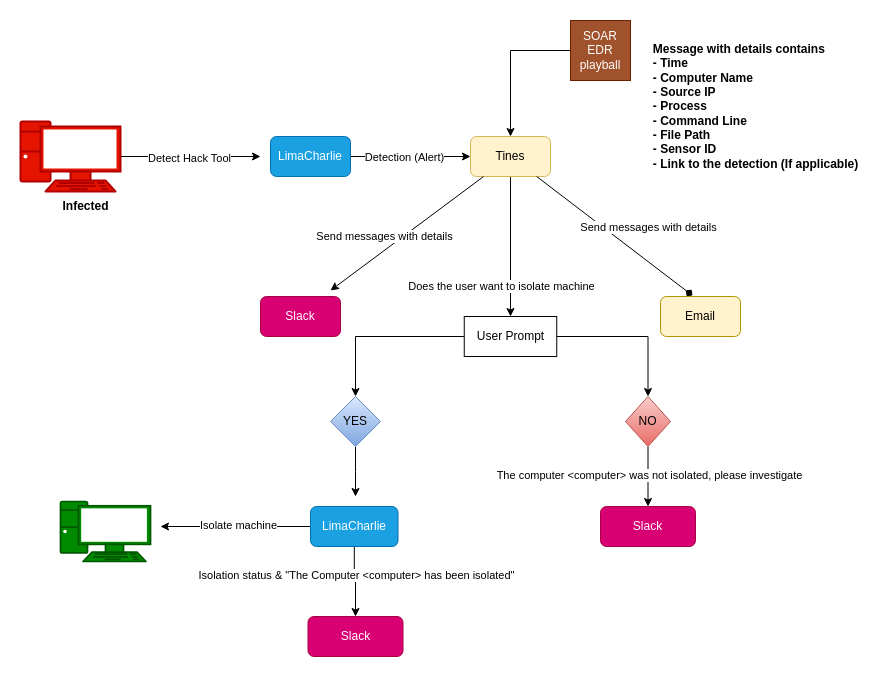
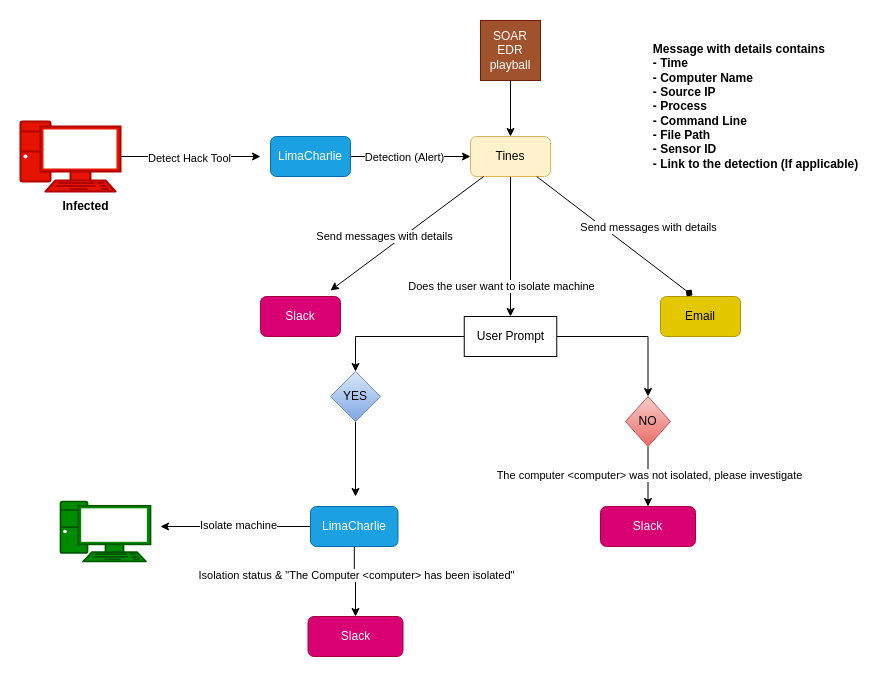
  <mxCell id="0" />
  <mxCell id="1" parent="0" />
  <mxCell id="2" style="edgeStyle=orthogonalEdgeStyle;rounded=0;orthogonalLoop=1;jettySize=auto;html=1;entryX=0.5;entryY=0;entryDx=0;entryDy=0;" edge="1" parent="1" source="3" target="6"><mxGeometry relative="1" as="geometry" /></mxCell>
- <mxCell id="3" value="SOAR EDR playball" style="whiteSpace=wrap;html=1;aspect=fixed;fillColor=#a0522d;fontColor=#ffffff;strokeColor=#6D1F00;" vertex="1" parent="1"><mxGeometry x="570" y="20" width="60" height="60" as="geometry" /></mxCell>
+ <mxCell id="3" value="SOAR EDR playball" style="whiteSpace=wrap;html=1;aspect=fixed;fillColor=#a0522d;fontColor=#ffffff;strokeColor=#6D1F00;" vertex="1" parent="1"><mxGeometry x="480" y="20" width="60" height="60" as="geometry" /></mxCell>
  <mxCell id="4" style="edgeStyle=orthogonalEdgeStyle;rounded=0;orthogonalLoop=1;jettySize=auto;html=1;entryX=0.5;entryY=0;entryDx=0;entryDy=0;" edge="1" parent="1" source="6" target="14"><mxGeometry relative="1" as="geometry"><mxPoint x="510" y="296" as="targetPoint" /></mxGeometry></mxCell>
  <mxCell id="5" value="Does the user want to isolate machine" style="edgeLabel;html=1;align=center;verticalAlign=middle;resizable=0;points=[];" vertex="1" connectable="0" parent="4"><mxGeometry x="0.469" y="1" relative="1" as="geometry"><mxPoint x="-11" y="6" as="offset" /></mxGeometry></mxCell>
  <mxCell id="6" value="Tines" style="rounded=1;whiteSpace=wrap;html=1;fillColor=#fff2cc;strokeColor=#d6b656;" vertex="1" parent="1"><mxGeometry x="470" y="136" width="80" height="40" as="geometry" /></mxCell>
- <mxCell id="7" value="Email" style="rounded=1;whiteSpace=wrap;html=1;fillColor=#fff2cc;fontColor=#000000;strokeColor=#B09500;" vertex="1" parent="1"><mxGeometry x="660" y="296" width="80" height="40" as="geometry" /></mxCell>
+ <mxCell id="7" value="Email" style="rounded=1;whiteSpace=wrap;html=1;fillColor=#e3c800;fontColor=#000000;strokeColor=#B09500;" vertex="1" parent="1"><mxGeometry x="660" y="296" width="80" height="40" as="geometry" /></mxCell>
  <mxCell id="8" value="Slack" style="rounded=1;whiteSpace=wrap;html=1;fillColor=#d80073;strokeColor=#A50040;fontColor=#ffffff;" vertex="1" parent="1"><mxGeometry x="260" y="296" width="80" height="40" as="geometry" /></mxCell>
  <mxCell id="9" style="edgeStyle=orthogonalEdgeStyle;rounded=0;orthogonalLoop=1;jettySize=auto;html=1;entryX=0;entryY=0.5;entryDx=0;entryDy=0;" edge="1" parent="1" source="11" target="6"><mxGeometry relative="1" as="geometry" /></mxCell>
  <mxCell id="10" value="Detection (Alert)" style="edgeLabel;html=1;align=center;verticalAlign=middle;resizable=0;points=[];" vertex="1" connectable="0" parent="9"><mxGeometry x="-0.371" y="2" relative="1" as="geometry"><mxPoint x="15" y="2" as="offset" /></mxGeometry></mxCell>
  <mxCell id="11" value="LimaCharlie" style="rounded=1;whiteSpace=wrap;html=1;fillColor=#1ba1e2;strokeColor=#006EAF;fontColor=#ffffff;" vertex="1" parent="1"><mxGeometry x="270" y="136" width="80" height="40" as="geometry" /></mxCell>
  <mxCell id="12" style="edgeStyle=orthogonalEdgeStyle;rounded=0;orthogonalLoop=1;jettySize=auto;html=1;entryX=0.5;entryY=0;entryDx=0;entryDy=0;" edge="1" parent="1" source="14" target="19"><mxGeometry relative="1" as="geometry" /></mxCell>
  <mxCell id="13" style="edgeStyle=orthogonalEdgeStyle;rounded=0;orthogonalLoop=1;jettySize=auto;html=1;entryX=0.5;entryY=0;entryDx=0;entryDy=0;" edge="1" parent="1" source="14" target="22"><mxGeometry relative="1" as="geometry" /></mxCell>
  <mxCell id="14" value="User Prompt" style="rounded=0;whiteSpace=wrap;html=1;" vertex="1" parent="1"><mxGeometry x="463.75" y="316" width="92.5" height="40" as="geometry" /></mxCell>
  <mxCell id="15" style="edgeStyle=orthogonalEdgeStyle;rounded=0;orthogonalLoop=1;jettySize=auto;html=1;" edge="1" parent="1" source="17"><mxGeometry relative="1" as="geometry"><mxPoint x="260" y="156" as="targetPoint" /></mxGeometry></mxCell>
  <mxCell id="16" value="Detect Hack Tool" style="edgeLabel;html=1;align=center;verticalAlign=middle;resizable=0;points=[];" vertex="1" connectable="0" parent="15"><mxGeometry x="-0.035" y="-1" relative="1" as="geometry"><mxPoint as="offset" /></mxGeometry></mxCell>
  <mxCell id="17" value="" style="fontColor=#ffffff;verticalAlign=top;verticalLabelPosition=bottom;labelPosition=center;align=center;html=1;outlineConnect=0;fillColor=#e51400;strokeColor=#B20000;gradientDirection=north;strokeWidth=2;shape=mxgraph.networks.pc;" vertex="1" parent="1"><mxGeometry x="20" y="121" width="100" height="70" as="geometry" /></mxCell>
  <mxCell id="18" style="edgeStyle=orthogonalEdgeStyle;rounded=0;orthogonalLoop=1;jettySize=auto;html=1;" edge="1" parent="1" source="19"><mxGeometry relative="1" as="geometry"><mxPoint x="355" y="496" as="targetPoint" /></mxGeometry></mxCell>
- <mxCell id="19" value="YES" style="rhombus;whiteSpace=wrap;html=1;fillColor=#dae8fc;strokeColor=#6c8ebf;gradientColor=#7ea6e0;" vertex="1" parent="1"><mxGeometry x="330" y="396" width="50" height="50" as="geometry" /></mxCell>
+ <mxCell id="19" value="YES" style="rhombus;whiteSpace=wrap;html=1;fillColor=#dae8fc;strokeColor=#6c8ebf;gradientColor=#7ea6e0;" vertex="1" parent="1"><mxGeometry x="330" y="371" width="50" height="50" as="geometry" /></mxCell>
  <mxCell id="20" style="edgeStyle=orthogonalEdgeStyle;rounded=0;orthogonalLoop=1;jettySize=auto;html=1;entryX=0.5;entryY=0;entryDx=0;entryDy=0;" edge="1" parent="1" source="22" target="23"><mxGeometry relative="1" as="geometry" /></mxCell>
  <mxCell id="21" value="The computer &amp;lt;computer&amp;gt; was not isolated, please investigate" style="edgeLabel;html=1;align=center;verticalAlign=middle;resizable=0;points=[];" vertex="1" connectable="0" parent="20"><mxGeometry x="-0.067" y="1" relative="1" as="geometry"><mxPoint as="offset" /></mxGeometry></mxCell>
  <mxCell id="22" value="NO" style="rhombus;whiteSpace=wrap;html=1;fillColor=#f8cecc;gradientColor=#ea6b66;strokeColor=#b85450;" vertex="1" parent="1"><mxGeometry x="625" y="396" width="45" height="50" as="geometry" /></mxCell>
  <mxCell id="23" value="Slack" style="rounded=1;whiteSpace=wrap;html=1;fillColor=#d80073;fontColor=#ffffff;strokeColor=#A50040;" vertex="1" parent="1"><mxGeometry x="600" y="506" width="95" height="40" as="geometry" /></mxCell>
  <mxCell id="24" value="Slack" style="rounded=1;whiteSpace=wrap;html=1;fillColor=#d80073;fontColor=#ffffff;strokeColor=#A50040;" vertex="1" parent="1"><mxGeometry x="307.5" y="616" width="95" height="40" as="geometry" /></mxCell>
  <mxCell id="25" style="edgeStyle=orthogonalEdgeStyle;rounded=0;orthogonalLoop=1;jettySize=auto;html=1;entryX=0.5;entryY=0;entryDx=0;entryDy=0;" edge="1" parent="1" source="29" target="24"><mxGeometry relative="1" as="geometry" /></mxCell>
  <mxCell id="26" value="Isolation status &amp;amp; &quot;The Computer &amp;lt;computer&amp;gt; has been isolated&quot;" style="edgeLabel;html=1;align=center;verticalAlign=middle;resizable=0;points=[];" vertex="1" connectable="0" parent="25"><mxGeometry x="-0.2" y="2" relative="1" as="geometry"><mxPoint as="offset" /></mxGeometry></mxCell>
  <mxCell id="27" style="edgeStyle=orthogonalEdgeStyle;rounded=0;orthogonalLoop=1;jettySize=auto;html=1;" edge="1" parent="1" source="29"><mxGeometry relative="1" as="geometry"><mxPoint x="160" y="526" as="targetPoint" /></mxGeometry></mxCell>
  <mxCell id="28" value="Isolate machine" style="edgeLabel;html=1;align=center;verticalAlign=middle;resizable=0;points=[];" vertex="1" connectable="0" parent="27"><mxGeometry x="0.555" y="-2" relative="1" as="geometry"><mxPoint x="44" as="offset" /></mxGeometry></mxCell>
  <mxCell id="29" value="LimaCharlie" style="rounded=1;whiteSpace=wrap;html=1;fillColor=#1ba1e2;strokeColor=#006EAF;fontColor=#ffffff;" vertex="1" parent="1"><mxGeometry x="310" y="506" width="87.5" height="40" as="geometry" /></mxCell>
  <mxCell id="30" value="" style="fontColor=#ffffff;verticalAlign=top;verticalLabelPosition=bottom;labelPosition=center;align=center;html=1;outlineConnect=0;fillColor=#008a00;strokeColor=#005700;gradientDirection=north;strokeWidth=2;shape=mxgraph.networks.pc;" vertex="1" parent="1"><mxGeometry x="60" y="501" width="90" height="60" as="geometry" /></mxCell>
  <mxCell id="31" style="rounded=0;orthogonalLoop=1;jettySize=auto;html=1;entryX=0.4;entryY=-0.025;entryDx=0;entryDy=0;entryPerimeter=0;endArrow=diamond;" edge="1" parent="1" source="6" target="7"><mxGeometry relative="1" as="geometry" /></mxCell>
  <mxCell id="32" value="Send messages with details" style="edgeLabel;html=1;align=center;verticalAlign=middle;resizable=0;points=[];" vertex="1" connectable="0" parent="31"><mxGeometry x="-0.176" relative="1" as="geometry"><mxPoint x="47" y="1" as="offset" /></mxGeometry></mxCell>
  <mxCell id="33" value="&lt;b&gt;Infected&lt;/b&gt;" style="text;html=1;align=center;verticalAlign=middle;resizable=0;points=[];autosize=1;strokeColor=none;fillColor=none;" vertex="1" parent="1"><mxGeometry x="50" y="191" width="70" height="30" as="geometry" /></mxCell>
  <mxCell id="34" style="rounded=0;orthogonalLoop=1;jettySize=auto;html=1;entryX=0.875;entryY=-0.15;entryDx=0;entryDy=0;entryPerimeter=0;" edge="1" parent="1" source="6" target="8"><mxGeometry relative="1" as="geometry" /></mxCell>
  <mxCell id="35" value="Send messages with details" style="edgeLabel;html=1;align=center;verticalAlign=middle;resizable=0;points=[];" vertex="1" connectable="0" parent="34"><mxGeometry x="0.048" relative="1" as="geometry"><mxPoint x="-19" as="offset" /></mxGeometry></mxCell>
  <mxCell id="36" value="&lt;div style=&quot;text-align: left;&quot;&gt;&lt;b style=&quot;background-color: initial;&quot;&gt;Message with details contains&lt;/b&gt;&lt;/div&gt;&lt;div style=&quot;text-align: left;&quot;&gt;&lt;b&gt;- Time&lt;/b&gt;&lt;/div&gt;&lt;div style=&quot;text-align: left;&quot;&gt;&lt;b&gt;- Computer Name&lt;/b&gt;&lt;/div&gt;&lt;div style=&quot;text-align: left;&quot;&gt;&lt;b&gt;- Source IP&lt;/b&gt;&lt;/div&gt;&lt;div style=&quot;text-align: left;&quot;&gt;&lt;b&gt;- Process&lt;/b&gt;&lt;/div&gt;&lt;div style=&quot;text-align: left;&quot;&gt;&lt;b&gt;- Command Line&lt;/b&gt;&lt;/div&gt;&lt;div style=&quot;text-align: left;&quot;&gt;&lt;b&gt;- File Path&lt;/b&gt;&lt;/div&gt;&lt;div style=&quot;text-align: left;&quot;&gt;&lt;b&gt;- Sensor ID&lt;/b&gt;&lt;/div&gt;&lt;div style=&quot;text-align: left;&quot;&gt;&lt;b&gt;- Link to the detection (If applicable)&lt;/b&gt;&lt;/div&gt;" style="text;html=1;align=center;verticalAlign=middle;resizable=0;points=[];autosize=1;strokeColor=none;fillColor=none;" vertex="1" parent="1"><mxGeometry x="640" y="36" width="230" height="140" as="geometry" /></mxCell>
